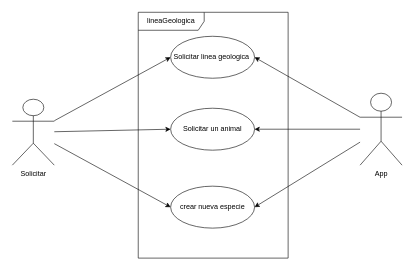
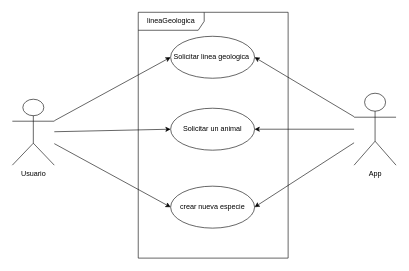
  <mxCell id="0" />
  <mxCell id="1" parent="0" />
  <mxCell id="2" style="edgeStyle=none;html=1;entryX=0;entryY=0.5;entryDx=0;entryDy=0;" edge="1" parent="1" source="5" target="10"><mxGeometry relative="1" as="geometry" /></mxCell>
  <mxCell id="3" style="edgeStyle=none;html=1;entryX=0;entryY=0.5;entryDx=0;entryDy=0;" edge="1" parent="1" source="5" target="11"><mxGeometry relative="1" as="geometry" /></mxCell>
  <mxCell id="4" style="edgeStyle=none;html=1;entryX=0;entryY=0.5;entryDx=0;entryDy=0;" edge="1" parent="1" source="5" target="12"><mxGeometry relative="1" as="geometry" /></mxCell>
- <mxCell id="5" value="Solicitar" style="shape=umlActor;verticalLabelPosition=bottom;verticalAlign=top;html=1;" vertex="1" parent="1"><mxGeometry x="20" y="165" width="70" height="110" as="geometry" /></mxCell>
+ <mxCell id="5" value="Usuario" style="shape=umlActor;verticalLabelPosition=bottom;verticalAlign=top;html=1;" vertex="1" parent="1"><mxGeometry x="20" y="165" width="70" height="110" as="geometry" /></mxCell>
  <mxCell id="6" style="edgeStyle=none;html=1;entryX=1;entryY=0.5;entryDx=0;entryDy=0;" edge="1" parent="1" source="9" target="10"><mxGeometry relative="1" as="geometry" /></mxCell>
  <mxCell id="7" style="edgeStyle=none;html=1;entryX=1;entryY=0.5;entryDx=0;entryDy=0;" edge="1" parent="1" source="9" target="11"><mxGeometry relative="1" as="geometry" /></mxCell>
  <mxCell id="8" style="edgeStyle=none;html=1;entryX=1;entryY=0.5;entryDx=0;entryDy=0;" edge="1" parent="1" source="9" target="12"><mxGeometry relative="1" as="geometry" /></mxCell>
- <mxCell id="9" value="App" style="shape=umlActor;verticalLabelPosition=bottom;verticalAlign=top;html=1;" vertex="1" parent="1"><mxGeometry x="600" y="155" width="70" height="120" as="geometry" /></mxCell>
+ <mxCell id="9" value="App" style="shape=umlActor;verticalLabelPosition=bottom;verticalAlign=top;html=1;" vertex="1" parent="1"><mxGeometry x="590" y="155" width="70" height="120" as="geometry" /></mxCell>
  <mxCell id="10" value="Solicitar linea geologica&amp;nbsp;" style="ellipse;whiteSpace=wrap;html=1;" vertex="1" parent="1"><mxGeometry x="284" y="60" width="140" height="70" as="geometry" /></mxCell>
  <mxCell id="11" value="Solicitar un animal" style="ellipse;whiteSpace=wrap;html=1;" vertex="1" parent="1"><mxGeometry x="284" y="180" width="140" height="70" as="geometry" /></mxCell>
  <mxCell id="12" value="crear nueva especie" style="ellipse;whiteSpace=wrap;html=1;" vertex="1" parent="1"><mxGeometry x="284" y="310" width="140" height="70" as="geometry" /></mxCell>
  <mxCell id="13" value="lineaGeologica" style="shape=umlFrame;whiteSpace=wrap;html=1;width=110;height=30;" vertex="1" parent="1"><mxGeometry x="230" y="20" width="250" height="410" as="geometry" /></mxCell>
